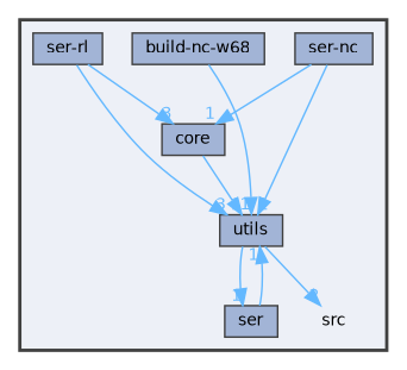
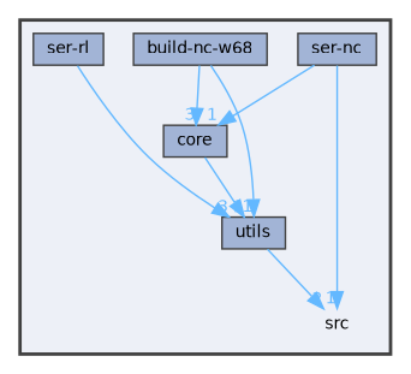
  digraph {
    compound=true
    node [fontname=Helvetica fontsize=10 shape=box color=grey25 fillcolor="#a2b4d6" style=filled]
    edge [color=steelblue1 fontcolor=steelblue1 fontname=Helvetica fontsize=10 headlabel=1 labeldistance=1.5 labelfontname=Helvetica labelfontsize=10]
    n1 [height=0.2 label=src shape=plaintext width=0.4 color="" fillcolor="" style=""]
    n2 [height=0.2 label="ser-nc" width=0.4]
    n3 [height=0.2 label="build-nc-w68" width=0.4]
    n4 [height=0.2 label="ser-rl" width=0.4]
    n5 [height=0.2 label=core width=0.4]
-   n6 [height=0.2 label=ser width=0.4]
    n7 [height=0.2 label=utils width=0.4]
    subgraph cluster_1 {
      bgcolor="#edf0f7"
      fontname=Helvetica
      fontsize=10
      pencolor=grey25
      style="filled,bold"
      n1
      n2
      n3
      n4
      n5
-     n6
      n7
    }
    n2 -> n5
-   n2 -> n7
+   n2 -> n1
    n3 -> n7
-   n4 -> n5 [headlabel=3]
+   n3 -> n5 [headlabel=3]
    n4 -> n7 [headlabel=3]
    n5 -> n7
-   n6 -> n7
    n7 -> n1 [headlabel=2]
-   n7 -> n6
  }
